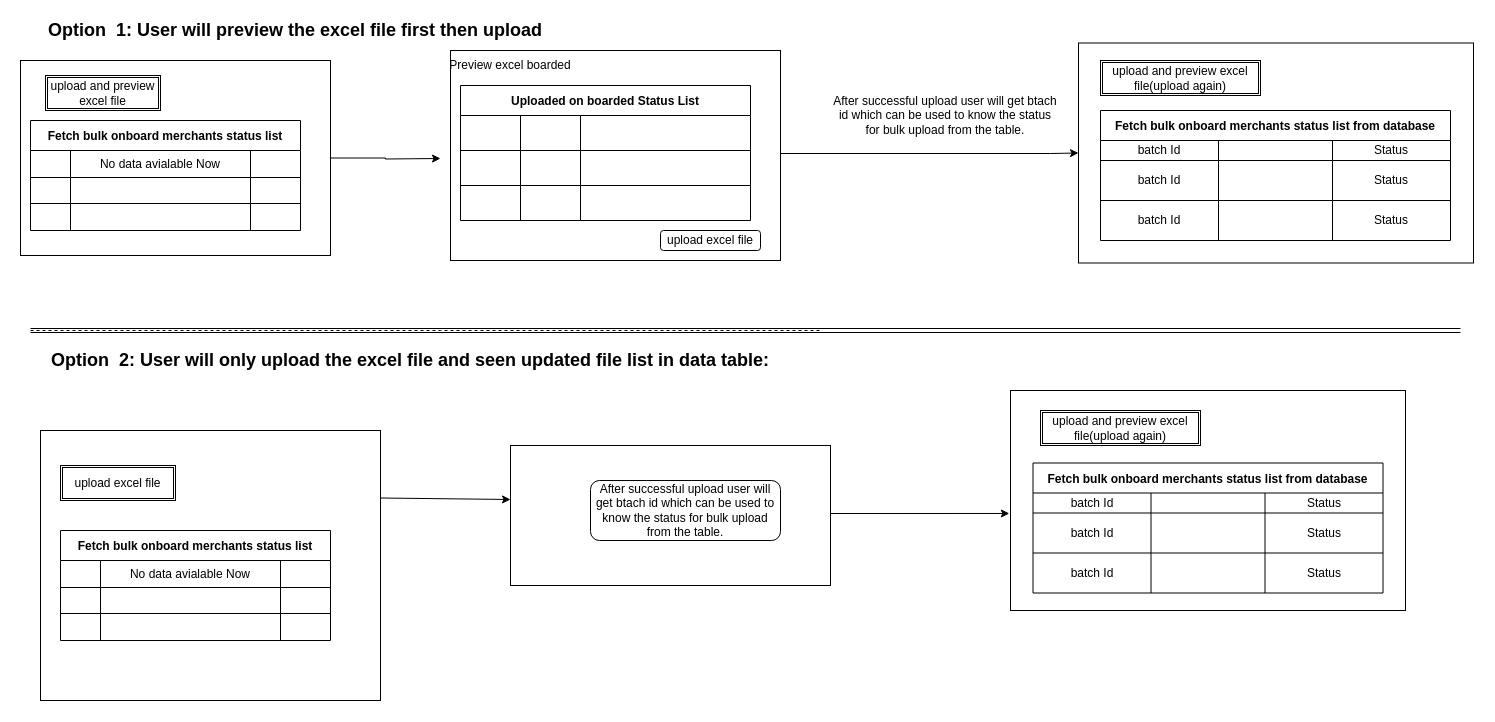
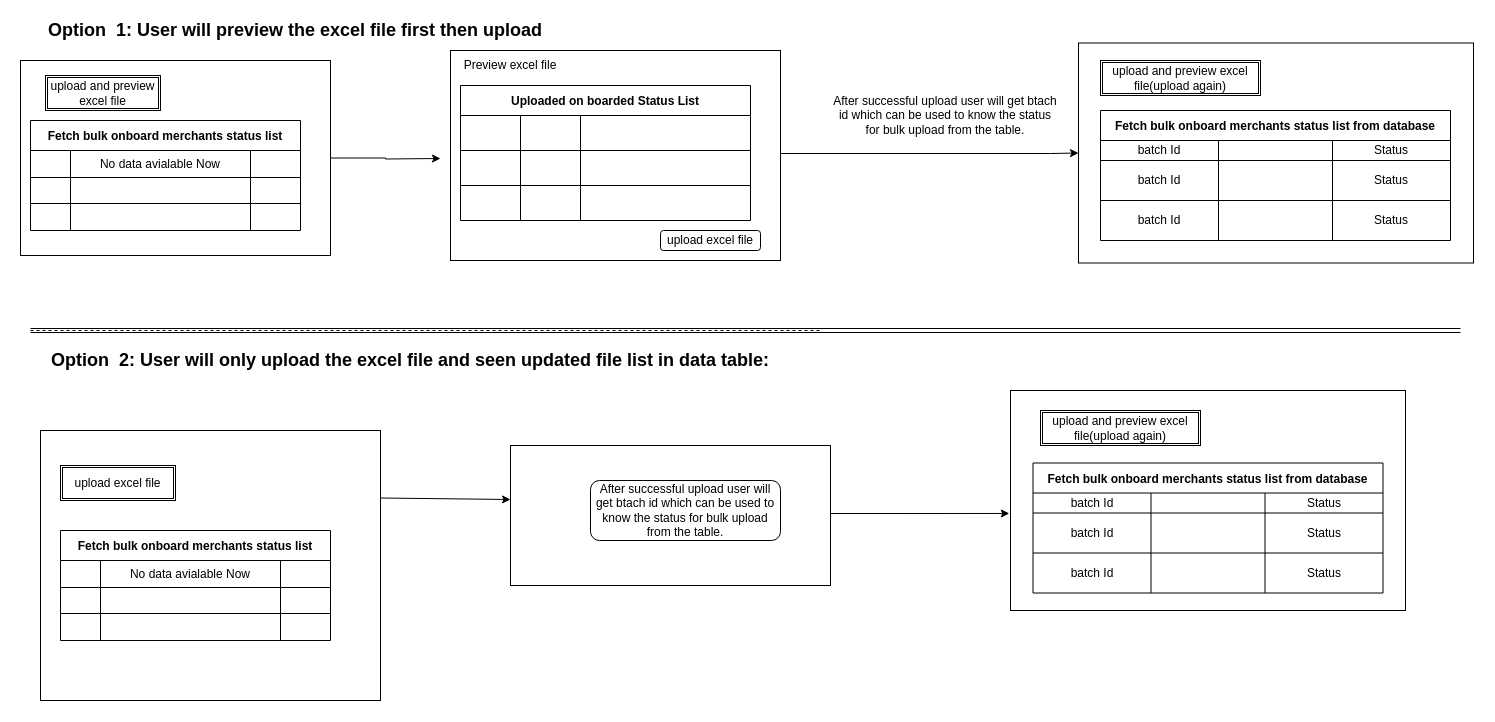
  <mxCell id="0" />
  <mxCell id="1" parent="0" />
  <mxCell id="2" style="edgeStyle=orthogonalEdgeStyle;rounded=0;orthogonalLoop=1;jettySize=auto;html=1;" edge="1" parent="1" source="3"><mxGeometry relative="1" as="geometry"><mxPoint x="440" y="158" as="targetPoint" /></mxGeometry></mxCell>
  <mxCell id="3" value="" style="rounded=0;whiteSpace=wrap;html=1;" parent="1" vertex="1"><mxGeometry x="20" y="60" width="310" height="195" as="geometry" /></mxCell>
  <mxCell id="4" value="upload and preview excel file" style="shape=ext;double=1;rounded=0;whiteSpace=wrap;html=1;" parent="1" vertex="1"><mxGeometry x="45" y="75" width="115" height="35" as="geometry" /></mxCell>
  <mxCell id="5" style="edgeStyle=orthogonalEdgeStyle;rounded=0;orthogonalLoop=1;jettySize=auto;html=1;exitX=1;exitY=0.5;exitDx=0;exitDy=0;entryX=0;entryY=0.5;entryDx=0;entryDy=0;" edge="1" parent="1" source="6" target="33"><mxGeometry relative="1" as="geometry"><mxPoint x="1040" y="155" as="targetPoint" /><Array as="points"><mxPoint x="780" y="153" /><mxPoint x="1050" y="153" /></Array></mxGeometry></mxCell>
  <mxCell id="6" value="" style="rounded=0;whiteSpace=wrap;html=1;" parent="1" vertex="1"><mxGeometry x="450" y="50" width="330" height="210" as="geometry" /></mxCell>
  <mxCell id="7" value="Uploaded on boarded Status List" style="shape=table;startSize=30;container=1;collapsible=0;childLayout=tableLayout;fontStyle=1;align=center;" parent="1" vertex="1"><mxGeometry x="460" y="85" width="290" height="135" as="geometry" /></mxCell>
  <mxCell id="8" value="" style="shape=partialRectangle;html=1;whiteSpace=wrap;collapsible=0;dropTarget=0;pointerEvents=0;fillColor=none;top=0;left=0;bottom=0;right=0;points=[[0,0.5],[1,0.5]];portConstraint=eastwest;" parent="7" vertex="1"><mxGeometry y="30" width="290" height="35" as="geometry" /></mxCell>
  <mxCell id="9" value="" style="shape=partialRectangle;html=1;whiteSpace=wrap;connectable=0;fillColor=none;top=0;left=0;bottom=0;right=0;overflow=hidden;" parent="8" vertex="1"><mxGeometry width="60" height="35" as="geometry" /></mxCell>
  <mxCell id="10" value="" style="shape=partialRectangle;html=1;whiteSpace=wrap;connectable=0;fillColor=none;top=0;left=0;bottom=0;right=0;overflow=hidden;" parent="8" vertex="1"><mxGeometry x="60" width="60" height="35" as="geometry" /></mxCell>
  <mxCell id="11" value="" style="shape=partialRectangle;html=1;whiteSpace=wrap;connectable=0;fillColor=none;top=0;left=0;bottom=0;right=0;overflow=hidden;" parent="8" vertex="1"><mxGeometry x="120" width="170" height="35" as="geometry" /></mxCell>
  <mxCell id="12" value="" style="shape=partialRectangle;html=1;whiteSpace=wrap;collapsible=0;dropTarget=0;pointerEvents=0;fillColor=none;top=0;left=0;bottom=0;right=0;points=[[0,0.5],[1,0.5]];portConstraint=eastwest;" parent="7" vertex="1"><mxGeometry y="65" width="290" height="35" as="geometry" /></mxCell>
  <mxCell id="13" value="" style="shape=partialRectangle;html=1;whiteSpace=wrap;connectable=0;fillColor=none;top=0;left=0;bottom=0;right=0;overflow=hidden;" parent="12" vertex="1"><mxGeometry width="60" height="35" as="geometry" /></mxCell>
  <mxCell id="14" value="" style="shape=partialRectangle;html=1;whiteSpace=wrap;connectable=0;fillColor=none;top=0;left=0;bottom=0;right=0;overflow=hidden;" parent="12" vertex="1"><mxGeometry x="60" width="60" height="35" as="geometry" /></mxCell>
  <mxCell id="15" value="" style="shape=partialRectangle;html=1;whiteSpace=wrap;connectable=0;fillColor=none;top=0;left=0;bottom=0;right=0;overflow=hidden;" parent="12" vertex="1"><mxGeometry x="120" width="170" height="35" as="geometry" /></mxCell>
  <mxCell id="16" value="" style="shape=partialRectangle;html=1;whiteSpace=wrap;collapsible=0;dropTarget=0;pointerEvents=0;fillColor=none;top=0;left=0;bottom=0;right=0;points=[[0,0.5],[1,0.5]];portConstraint=eastwest;" parent="7" vertex="1"><mxGeometry y="100" width="290" height="35" as="geometry" /></mxCell>
  <mxCell id="17" value="" style="shape=partialRectangle;html=1;whiteSpace=wrap;connectable=0;fillColor=none;top=0;left=0;bottom=0;right=0;overflow=hidden;" parent="16" vertex="1"><mxGeometry width="60" height="35" as="geometry" /></mxCell>
  <mxCell id="18" value="" style="shape=partialRectangle;html=1;whiteSpace=wrap;connectable=0;fillColor=none;top=0;left=0;bottom=0;right=0;overflow=hidden;" parent="16" vertex="1"><mxGeometry x="60" width="60" height="35" as="geometry" /></mxCell>
  <mxCell id="19" value="" style="shape=partialRectangle;html=1;whiteSpace=wrap;connectable=0;fillColor=none;top=0;left=0;bottom=0;right=0;overflow=hidden;" parent="16" vertex="1"><mxGeometry x="120" width="170" height="35" as="geometry" /></mxCell>
  <mxCell id="20" value="upload excel file" style="rounded=1;whiteSpace=wrap;html=1;" parent="1" vertex="1"><mxGeometry x="660" y="230" width="100" height="20" as="geometry" /></mxCell>
- <mxCell id="21" value="Preview excel boarded" style="text;html=1;strokeColor=none;fillColor=none;align=center;verticalAlign=middle;whiteSpace=wrap;rounded=0;" parent="1" vertex="1"><mxGeometry x="425" y="55" width="170" height="20" as="geometry" /></mxCell>
+ <mxCell id="21" value="Preview excel file" style="text;html=1;strokeColor=none;fillColor=none;align=center;verticalAlign=middle;whiteSpace=wrap;rounded=0;" parent="1" vertex="1"><mxGeometry x="425" y="55" width="170" height="20" as="geometry" /></mxCell>
  <mxCell id="22" value="" style="rounded=0;whiteSpace=wrap;html=1;" parent="1" vertex="1"><mxGeometry x="40" y="430" width="340" height="270" as="geometry" /></mxCell>
  <mxCell id="23" value="upload excel file" style="shape=ext;double=1;rounded=0;whiteSpace=wrap;html=1;" parent="1" vertex="1"><mxGeometry x="60" y="465" width="115" height="35" as="geometry" /></mxCell>
  <mxCell id="24" value="" style="endArrow=classic;html=1;entryX=0;entryY=0.5;entryDx=0;entryDy=0;exitX=1;exitY=0.25;exitDx=0;exitDy=0;" parent="1" edge="1" source="22"><mxGeometry width="50" height="50" relative="1" as="geometry"><mxPoint x="450" y="499.5" as="sourcePoint" /><mxPoint x="510" y="499" as="targetPoint" /><Array as="points" /></mxGeometry></mxCell>
  <mxCell id="25" style="edgeStyle=orthogonalEdgeStyle;rounded=0;orthogonalLoop=1;jettySize=auto;html=1;exitX=1;exitY=0.5;exitDx=0;exitDy=0;entryX=-0.003;entryY=0.559;entryDx=0;entryDy=0;entryPerimeter=0;" edge="1" parent="1" source="26" target="28"><mxGeometry relative="1" as="geometry"><mxPoint x="1000" y="460" as="targetPoint" /><Array as="points"><mxPoint x="830" y="513" /></Array></mxGeometry></mxCell>
  <mxCell id="26" value="" style="rounded=0;whiteSpace=wrap;html=1;" parent="1" vertex="1"><mxGeometry x="510" y="445" width="320" height="140" as="geometry" /></mxCell>
  <mxCell id="27" value="After successful upload user will get btach id which can be used to know the status for bulk upload from the table." style="rounded=1;whiteSpace=wrap;html=1;" parent="1" vertex="1"><mxGeometry x="590" y="480" width="190" height="60" as="geometry" /></mxCell>
  <mxCell id="28" value="" style="rounded=0;whiteSpace=wrap;html=1;" parent="1" vertex="1"><mxGeometry x="1010" y="390" width="395" height="220" as="geometry" /></mxCell>
  <mxCell id="29" value="&lt;b&gt;&lt;font style=&quot;font-size: 18px&quot;&gt;Option&amp;nbsp; 1: User will preview the excel file first then upload&lt;/font&gt;&lt;/b&gt;" style="text;html=1;strokeColor=none;fillColor=none;align=center;verticalAlign=middle;whiteSpace=wrap;rounded=0;" parent="1" vertex="1"><mxGeometry x="30" y="20" width="530" height="20" as="geometry" /></mxCell>
  <mxCell id="30" value="&lt;b&gt;&lt;font style=&quot;font-size: 18px&quot;&gt;Option&amp;nbsp; 2: User will only upload the excel file and seen updated file list in data table:&lt;/font&gt;&lt;/b&gt;" style="text;html=1;strokeColor=none;fillColor=none;align=center;verticalAlign=middle;whiteSpace=wrap;rounded=0;" parent="1" vertex="1"><mxGeometry x="40" y="350" width="740" height="20" as="geometry" /></mxCell>
  <mxCell id="31" value="" style="endArrow=none;dashed=1;html=1;" parent="1" edge="1"><mxGeometry width="50" height="50" relative="1" as="geometry"><mxPoint x="30" y="330" as="sourcePoint" /><mxPoint x="820" y="330" as="targetPoint" /><Array as="points"><mxPoint x="430" y="330" /></Array></mxGeometry></mxCell>
  <mxCell id="32" value="" style="shape=link;html=1;" parent="1" edge="1"><mxGeometry width="100" relative="1" as="geometry"><mxPoint x="30" y="330" as="sourcePoint" /><mxPoint x="1460" y="330" as="targetPoint" /></mxGeometry></mxCell>
  <mxCell id="33" value="" style="rounded=0;whiteSpace=wrap;html=1;" vertex="1" parent="1"><mxGeometry x="1078" y="42.5" width="395" height="220" as="geometry" /></mxCell>
  <mxCell id="34" value="Fetch bulk onboard merchants status list" style="shape=table;startSize=30;container=1;collapsible=0;childLayout=tableLayout;fontStyle=1;align=center;" vertex="1" parent="1"><mxGeometry x="30" y="120" width="270" height="110" as="geometry" /></mxCell>
  <mxCell id="35" value="" style="shape=partialRectangle;html=1;whiteSpace=wrap;collapsible=0;dropTarget=0;pointerEvents=0;fillColor=none;top=0;left=0;bottom=0;right=0;points=[[0,0.5],[1,0.5]];portConstraint=eastwest;" vertex="1" parent="34"><mxGeometry y="30" width="270" height="27" as="geometry" /></mxCell>
  <mxCell id="36" value="" style="shape=partialRectangle;html=1;whiteSpace=wrap;connectable=0;fillColor=none;top=0;left=0;bottom=0;right=0;overflow=hidden;" vertex="1" parent="35"><mxGeometry width="40" height="27" as="geometry" /></mxCell>
  <mxCell id="37" value="No data avialable Now" style="shape=partialRectangle;html=1;whiteSpace=wrap;connectable=0;fillColor=none;top=0;left=0;bottom=0;right=0;overflow=hidden;" vertex="1" parent="35"><mxGeometry x="40" width="180" height="27" as="geometry" /></mxCell>
  <mxCell id="38" value="" style="shape=partialRectangle;html=1;whiteSpace=wrap;connectable=0;fillColor=none;top=0;left=0;bottom=0;right=0;overflow=hidden;" vertex="1" parent="35"><mxGeometry x="220" width="50" height="27" as="geometry" /></mxCell>
  <mxCell id="39" value="" style="shape=partialRectangle;html=1;whiteSpace=wrap;collapsible=0;dropTarget=0;pointerEvents=0;fillColor=none;top=0;left=0;bottom=0;right=0;points=[[0,0.5],[1,0.5]];portConstraint=eastwest;" vertex="1" parent="34"><mxGeometry y="57" width="270" height="26" as="geometry" /></mxCell>
  <mxCell id="40" value="" style="shape=partialRectangle;html=1;whiteSpace=wrap;connectable=0;fillColor=none;top=0;left=0;bottom=0;right=0;overflow=hidden;" vertex="1" parent="39"><mxGeometry width="40" height="26" as="geometry" /></mxCell>
  <mxCell id="41" value="" style="shape=partialRectangle;html=1;whiteSpace=wrap;connectable=0;fillColor=none;top=0;left=0;bottom=0;right=0;overflow=hidden;" vertex="1" parent="39"><mxGeometry x="40" width="180" height="26" as="geometry" /></mxCell>
  <mxCell id="42" value="" style="shape=partialRectangle;html=1;whiteSpace=wrap;connectable=0;fillColor=none;top=0;left=0;bottom=0;right=0;overflow=hidden;" vertex="1" parent="39"><mxGeometry x="220" width="50" height="26" as="geometry" /></mxCell>
  <mxCell id="43" value="" style="shape=partialRectangle;html=1;whiteSpace=wrap;collapsible=0;dropTarget=0;pointerEvents=0;fillColor=none;top=0;left=0;bottom=0;right=0;points=[[0,0.5],[1,0.5]];portConstraint=eastwest;" vertex="1" parent="34"><mxGeometry y="83" width="270" height="27" as="geometry" /></mxCell>
  <mxCell id="44" value="" style="shape=partialRectangle;html=1;whiteSpace=wrap;connectable=0;fillColor=none;top=0;left=0;bottom=0;right=0;overflow=hidden;" vertex="1" parent="43"><mxGeometry width="40" height="27" as="geometry" /></mxCell>
  <mxCell id="45" value="" style="shape=partialRectangle;html=1;whiteSpace=wrap;connectable=0;fillColor=none;top=0;left=0;bottom=0;right=0;overflow=hidden;" vertex="1" parent="43"><mxGeometry x="40" width="180" height="27" as="geometry" /></mxCell>
  <mxCell id="46" value="" style="shape=partialRectangle;html=1;whiteSpace=wrap;connectable=0;fillColor=none;top=0;left=0;bottom=0;right=0;overflow=hidden;" vertex="1" parent="43"><mxGeometry x="220" width="50" height="27" as="geometry" /></mxCell>
  <mxCell id="47" value="After successful upload user will get btach id which can be used to know the status for bulk upload from the table." style="text;html=1;strokeColor=none;fillColor=none;align=center;verticalAlign=middle;whiteSpace=wrap;rounded=0;" vertex="1" parent="1"><mxGeometry x="830" y="80" width="230" height="70" as="geometry" /></mxCell>
  <mxCell id="48" value="Fetch bulk onboard merchants status list from database" style="shape=table;startSize=30;container=1;collapsible=0;childLayout=tableLayout;fontStyle=1;align=center;" vertex="1" parent="1"><mxGeometry x="1100" y="110" width="350" height="130" as="geometry" /></mxCell>
  <mxCell id="49" value="" style="shape=partialRectangle;html=1;whiteSpace=wrap;collapsible=0;dropTarget=0;pointerEvents=0;fillColor=none;top=0;left=0;bottom=0;right=0;points=[[0,0.5],[1,0.5]];portConstraint=eastwest;" vertex="1" parent="48"><mxGeometry y="30" width="350" height="20" as="geometry" /></mxCell>
  <mxCell id="50" value="batch Id" style="shape=partialRectangle;html=1;whiteSpace=wrap;connectable=0;fillColor=none;top=0;left=0;bottom=0;right=0;overflow=hidden;" vertex="1" parent="49"><mxGeometry width="118" height="20" as="geometry" /></mxCell>
  <mxCell id="51" value="" style="shape=partialRectangle;html=1;whiteSpace=wrap;connectable=0;fillColor=none;top=0;left=0;bottom=0;right=0;overflow=hidden;" vertex="1" parent="49"><mxGeometry x="118" width="114" height="20" as="geometry" /></mxCell>
  <mxCell id="52" value="Status" style="shape=partialRectangle;html=1;whiteSpace=wrap;connectable=0;fillColor=none;top=0;left=0;bottom=0;right=0;overflow=hidden;" vertex="1" parent="49"><mxGeometry x="232" width="118" height="20" as="geometry" /></mxCell>
  <mxCell id="53" value="" style="shape=partialRectangle;html=1;whiteSpace=wrap;collapsible=0;dropTarget=0;pointerEvents=0;fillColor=none;top=0;left=0;bottom=0;right=0;points=[[0,0.5],[1,0.5]];portConstraint=eastwest;" vertex="1" parent="48"><mxGeometry y="50" width="350" height="40" as="geometry" /></mxCell>
  <mxCell id="54" value="&lt;span&gt;batch Id&lt;/span&gt;" style="shape=partialRectangle;html=1;whiteSpace=wrap;connectable=0;fillColor=none;top=0;left=0;bottom=0;right=0;overflow=hidden;" vertex="1" parent="53"><mxGeometry width="118" height="40" as="geometry" /></mxCell>
  <mxCell id="55" value="" style="shape=partialRectangle;html=1;whiteSpace=wrap;connectable=0;fillColor=none;top=0;left=0;bottom=0;right=0;overflow=hidden;" vertex="1" parent="53"><mxGeometry x="118" width="114" height="40" as="geometry" /></mxCell>
  <mxCell id="56" value="&lt;span&gt;Status&lt;/span&gt;" style="shape=partialRectangle;html=1;whiteSpace=wrap;connectable=0;fillColor=none;top=0;left=0;bottom=0;right=0;overflow=hidden;" vertex="1" parent="53"><mxGeometry x="232" width="118" height="40" as="geometry" /></mxCell>
  <mxCell id="57" value="" style="shape=partialRectangle;html=1;whiteSpace=wrap;collapsible=0;dropTarget=0;pointerEvents=0;fillColor=none;top=0;left=0;bottom=0;right=0;points=[[0,0.5],[1,0.5]];portConstraint=eastwest;" vertex="1" parent="48"><mxGeometry y="90" width="350" height="40" as="geometry" /></mxCell>
  <mxCell id="58" value="&lt;span&gt;batch Id&lt;/span&gt;" style="shape=partialRectangle;html=1;whiteSpace=wrap;connectable=0;fillColor=none;top=0;left=0;bottom=0;right=0;overflow=hidden;" vertex="1" parent="57"><mxGeometry width="118" height="40" as="geometry" /></mxCell>
  <mxCell id="59" value="" style="shape=partialRectangle;html=1;whiteSpace=wrap;connectable=0;fillColor=none;top=0;left=0;bottom=0;right=0;overflow=hidden;" vertex="1" parent="57"><mxGeometry x="118" width="114" height="40" as="geometry" /></mxCell>
  <mxCell id="60" value="&lt;span&gt;Status&lt;/span&gt;" style="shape=partialRectangle;html=1;whiteSpace=wrap;connectable=0;fillColor=none;top=0;left=0;bottom=0;right=0;overflow=hidden;" vertex="1" parent="57"><mxGeometry x="232" width="118" height="40" as="geometry" /></mxCell>
  <mxCell id="61" value="upload and preview excel file(upload again)" style="shape=ext;double=1;rounded=0;whiteSpace=wrap;html=1;" vertex="1" parent="1"><mxGeometry x="1100" y="60" width="160" height="35" as="geometry" /></mxCell>
  <mxCell id="62" value="Fetch bulk onboard merchants status list from database" style="shape=table;startSize=30;container=1;collapsible=0;childLayout=tableLayout;fontStyle=1;align=center;" vertex="1" parent="1"><mxGeometry x="1032.5" y="462.5" width="350" height="130" as="geometry" /></mxCell>
  <mxCell id="63" value="" style="shape=partialRectangle;html=1;whiteSpace=wrap;collapsible=0;dropTarget=0;pointerEvents=0;fillColor=none;top=0;left=0;bottom=0;right=0;points=[[0,0.5],[1,0.5]];portConstraint=eastwest;" vertex="1" parent="62"><mxGeometry y="30" width="350" height="20" as="geometry" /></mxCell>
  <mxCell id="64" value="batch Id" style="shape=partialRectangle;html=1;whiteSpace=wrap;connectable=0;fillColor=none;top=0;left=0;bottom=0;right=0;overflow=hidden;" vertex="1" parent="63"><mxGeometry width="118" height="20" as="geometry" /></mxCell>
  <mxCell id="65" value="" style="shape=partialRectangle;html=1;whiteSpace=wrap;connectable=0;fillColor=none;top=0;left=0;bottom=0;right=0;overflow=hidden;" vertex="1" parent="63"><mxGeometry x="118" width="114" height="20" as="geometry" /></mxCell>
  <mxCell id="66" value="Status" style="shape=partialRectangle;html=1;whiteSpace=wrap;connectable=0;fillColor=none;top=0;left=0;bottom=0;right=0;overflow=hidden;" vertex="1" parent="63"><mxGeometry x="232" width="118" height="20" as="geometry" /></mxCell>
  <mxCell id="67" value="" style="shape=partialRectangle;html=1;whiteSpace=wrap;collapsible=0;dropTarget=0;pointerEvents=0;fillColor=none;top=0;left=0;bottom=0;right=0;points=[[0,0.5],[1,0.5]];portConstraint=eastwest;" vertex="1" parent="62"><mxGeometry y="50" width="350" height="40" as="geometry" /></mxCell>
  <mxCell id="68" value="&lt;span&gt;batch Id&lt;/span&gt;" style="shape=partialRectangle;html=1;whiteSpace=wrap;connectable=0;fillColor=none;top=0;left=0;bottom=0;right=0;overflow=hidden;" vertex="1" parent="67"><mxGeometry width="118" height="40" as="geometry" /></mxCell>
  <mxCell id="69" value="" style="shape=partialRectangle;html=1;whiteSpace=wrap;connectable=0;fillColor=none;top=0;left=0;bottom=0;right=0;overflow=hidden;" vertex="1" parent="67"><mxGeometry x="118" width="114" height="40" as="geometry" /></mxCell>
  <mxCell id="70" value="&lt;span&gt;Status&lt;/span&gt;" style="shape=partialRectangle;html=1;whiteSpace=wrap;connectable=0;fillColor=none;top=0;left=0;bottom=0;right=0;overflow=hidden;" vertex="1" parent="67"><mxGeometry x="232" width="118" height="40" as="geometry" /></mxCell>
  <mxCell id="71" value="" style="shape=partialRectangle;html=1;whiteSpace=wrap;collapsible=0;dropTarget=0;pointerEvents=0;fillColor=none;top=0;left=0;bottom=0;right=0;points=[[0,0.5],[1,0.5]];portConstraint=eastwest;" vertex="1" parent="62"><mxGeometry y="90" width="350" height="40" as="geometry" /></mxCell>
  <mxCell id="72" value="&lt;span&gt;batch Id&lt;/span&gt;" style="shape=partialRectangle;html=1;whiteSpace=wrap;connectable=0;fillColor=none;top=0;left=0;bottom=0;right=0;overflow=hidden;" vertex="1" parent="71"><mxGeometry width="118" height="40" as="geometry" /></mxCell>
  <mxCell id="73" value="" style="shape=partialRectangle;html=1;whiteSpace=wrap;connectable=0;fillColor=none;top=0;left=0;bottom=0;right=0;overflow=hidden;" vertex="1" parent="71"><mxGeometry x="118" width="114" height="40" as="geometry" /></mxCell>
  <mxCell id="74" value="&lt;span&gt;Status&lt;/span&gt;" style="shape=partialRectangle;html=1;whiteSpace=wrap;connectable=0;fillColor=none;top=0;left=0;bottom=0;right=0;overflow=hidden;" vertex="1" parent="71"><mxGeometry x="232" width="118" height="40" as="geometry" /></mxCell>
  <mxCell id="75" value="Fetch bulk onboard merchants status list" style="shape=table;startSize=30;container=1;collapsible=0;childLayout=tableLayout;fontStyle=1;align=center;" vertex="1" parent="1"><mxGeometry x="60" y="530" width="270" height="110" as="geometry" /></mxCell>
  <mxCell id="76" value="" style="shape=partialRectangle;html=1;whiteSpace=wrap;collapsible=0;dropTarget=0;pointerEvents=0;fillColor=none;top=0;left=0;bottom=0;right=0;points=[[0,0.5],[1,0.5]];portConstraint=eastwest;" vertex="1" parent="75"><mxGeometry y="30" width="270" height="27" as="geometry" /></mxCell>
  <mxCell id="77" value="" style="shape=partialRectangle;html=1;whiteSpace=wrap;connectable=0;fillColor=none;top=0;left=0;bottom=0;right=0;overflow=hidden;" vertex="1" parent="76"><mxGeometry width="40" height="27" as="geometry" /></mxCell>
  <mxCell id="78" value="No data avialable Now" style="shape=partialRectangle;html=1;whiteSpace=wrap;connectable=0;fillColor=none;top=0;left=0;bottom=0;right=0;overflow=hidden;" vertex="1" parent="76"><mxGeometry x="40" width="180" height="27" as="geometry" /></mxCell>
  <mxCell id="79" value="" style="shape=partialRectangle;html=1;whiteSpace=wrap;connectable=0;fillColor=none;top=0;left=0;bottom=0;right=0;overflow=hidden;" vertex="1" parent="76"><mxGeometry x="220" width="50" height="27" as="geometry" /></mxCell>
  <mxCell id="80" value="" style="shape=partialRectangle;html=1;whiteSpace=wrap;collapsible=0;dropTarget=0;pointerEvents=0;fillColor=none;top=0;left=0;bottom=0;right=0;points=[[0,0.5],[1,0.5]];portConstraint=eastwest;" vertex="1" parent="75"><mxGeometry y="57" width="270" height="26" as="geometry" /></mxCell>
  <mxCell id="81" value="" style="shape=partialRectangle;html=1;whiteSpace=wrap;connectable=0;fillColor=none;top=0;left=0;bottom=0;right=0;overflow=hidden;" vertex="1" parent="80"><mxGeometry width="40" height="26" as="geometry" /></mxCell>
  <mxCell id="82" value="" style="shape=partialRectangle;html=1;whiteSpace=wrap;connectable=0;fillColor=none;top=0;left=0;bottom=0;right=0;overflow=hidden;" vertex="1" parent="80"><mxGeometry x="40" width="180" height="26" as="geometry" /></mxCell>
  <mxCell id="83" value="" style="shape=partialRectangle;html=1;whiteSpace=wrap;connectable=0;fillColor=none;top=0;left=0;bottom=0;right=0;overflow=hidden;" vertex="1" parent="80"><mxGeometry x="220" width="50" height="26" as="geometry" /></mxCell>
  <mxCell id="84" value="" style="shape=partialRectangle;html=1;whiteSpace=wrap;collapsible=0;dropTarget=0;pointerEvents=0;fillColor=none;top=0;left=0;bottom=0;right=0;points=[[0,0.5],[1,0.5]];portConstraint=eastwest;" vertex="1" parent="75"><mxGeometry y="83" width="270" height="27" as="geometry" /></mxCell>
  <mxCell id="85" value="" style="shape=partialRectangle;html=1;whiteSpace=wrap;connectable=0;fillColor=none;top=0;left=0;bottom=0;right=0;overflow=hidden;" vertex="1" parent="84"><mxGeometry width="40" height="27" as="geometry" /></mxCell>
  <mxCell id="86" value="" style="shape=partialRectangle;html=1;whiteSpace=wrap;connectable=0;fillColor=none;top=0;left=0;bottom=0;right=0;overflow=hidden;" vertex="1" parent="84"><mxGeometry x="40" width="180" height="27" as="geometry" /></mxCell>
  <mxCell id="87" value="" style="shape=partialRectangle;html=1;whiteSpace=wrap;connectable=0;fillColor=none;top=0;left=0;bottom=0;right=0;overflow=hidden;" vertex="1" parent="84"><mxGeometry x="220" width="50" height="27" as="geometry" /></mxCell>
  <mxCell id="88" value="upload and preview excel file(upload again)" style="shape=ext;double=1;rounded=0;whiteSpace=wrap;html=1;" vertex="1" parent="1"><mxGeometry x="1040" y="410" width="160" height="35" as="geometry" /></mxCell>
